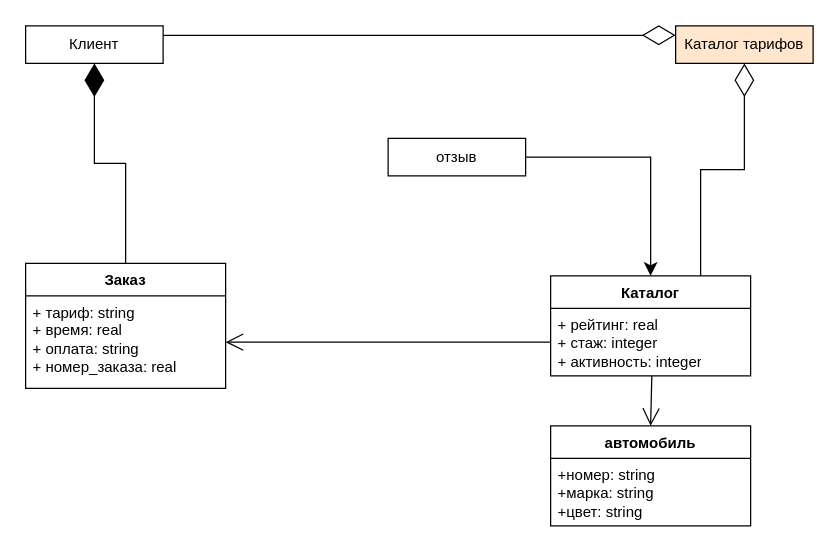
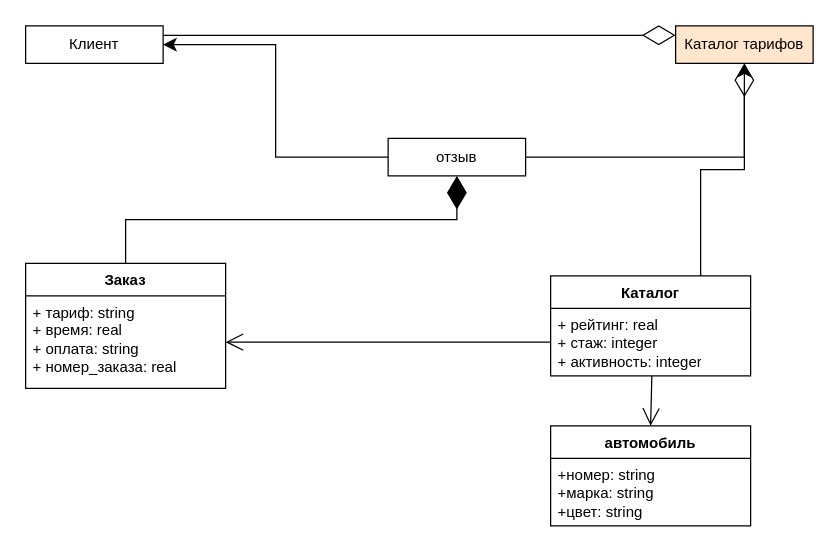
  <mxCell id="0" />
  <mxCell id="1" parent="0" />
  <mxCell id="2" value="Заказ" style="swimlane;fontStyle=1;align=center;verticalAlign=top;childLayout=stackLayout;horizontal=1;startSize=26;horizontalStack=0;resizeParent=1;resizeParentMax=0;resizeLast=0;collapsible=1;marginBottom=0;whiteSpace=wrap;html=1;" parent="1" vertex="1"><mxGeometry x="20" y="210" width="160" height="100" as="geometry" /></mxCell>
  <mxCell id="3" value="+ тариф: string&lt;div&gt;+ время: real&lt;/div&gt;&lt;div&gt;+ оплата: string&lt;/div&gt;&lt;div&gt;+ номер_заказа: real&lt;/div&gt;" style="text;strokeColor=none;fillColor=none;align=left;verticalAlign=top;spacingLeft=4;spacingRight=4;overflow=hidden;rotatable=0;points=[[0,0.5],[1,0.5]];portConstraint=eastwest;whiteSpace=wrap;html=1;" parent="2" vertex="1"><mxGeometry y="26" width="160" height="74" as="geometry" /></mxCell>
  <mxCell id="4" value="Клиент" style="html=1;whiteSpace=wrap;" parent="1" vertex="1"><mxGeometry x="20" y="20" width="110" height="30" as="geometry" /></mxCell>
  <mxCell id="5" value="Каталог тарифов" style="html=1;whiteSpace=wrap;fillColor=#ffe6cc;" parent="1" vertex="1"><mxGeometry x="540" y="20" width="110" height="30" as="geometry" /></mxCell>
- <mxCell id="7" style="edgeStyle=orthogonalEdgeStyle;rounded=0;orthogonalLoop=1;jettySize=auto;html=1;exitX=1;exitY=0.5;exitDx=0;exitDy=0;entryX=0.5;entryY=0;entryDx=0;entryDy=0;fontSize=12;startSize=8;endSize=8;" parent="1" source="8" target="9" edge="1"><mxGeometry relative="1" as="geometry" /></mxCell>
+ <mxCell id="6" style="edgeStyle=orthogonalEdgeStyle;rounded=0;orthogonalLoop=1;jettySize=auto;html=1;exitX=0;exitY=0.5;exitDx=0;exitDy=0;entryX=1;entryY=0.5;entryDx=0;entryDy=0;fontSize=12;startSize=8;endSize=8;" parent="1" source="8" target="4" edge="1"><mxGeometry relative="1" as="geometry" /></mxCell>
+ <mxCell id="7" style="edgeStyle=orthogonalEdgeStyle;rounded=0;orthogonalLoop=1;jettySize=auto;html=1;exitX=1;exitY=0.5;exitDx=0;exitDy=0;fontSize=12;startSize=8;endSize=8;" parent="1" source="8" target="5" edge="1"><mxGeometry relative="1" as="geometry" /></mxCell>
  <mxCell id="8" value="отзыв" style="html=1;whiteSpace=wrap;" parent="1" vertex="1"><mxGeometry x="310" y="110" width="110" height="30" as="geometry" /></mxCell>
  <mxCell id="9" value="Каталог" style="swimlane;fontStyle=1;align=center;verticalAlign=top;childLayout=stackLayout;horizontal=1;startSize=26;horizontalStack=0;resizeParent=1;resizeParentMax=0;resizeLast=0;collapsible=1;marginBottom=0;whiteSpace=wrap;html=1;" parent="1" vertex="1"><mxGeometry x="440" y="220" width="160" height="80" as="geometry" /></mxCell>
  <mxCell id="10" value="+ рейтинг: real&lt;div&gt;+ стаж: integer&lt;/div&gt;&lt;div&gt;+ активность: integer&lt;/div&gt;" style="text;strokeColor=none;fillColor=none;align=left;verticalAlign=top;spacingLeft=4;spacingRight=4;overflow=hidden;rotatable=0;points=[[0,0.5],[1,0.5]];portConstraint=eastwest;whiteSpace=wrap;html=1;" parent="9" vertex="1"><mxGeometry y="26" width="160" height="54" as="geometry" /></mxCell>
  <mxCell id="11" value="автомобиль" style="swimlane;fontStyle=1;align=center;verticalAlign=top;childLayout=stackLayout;horizontal=1;startSize=26;horizontalStack=0;resizeParent=1;resizeParentMax=0;resizeLast=0;collapsible=1;marginBottom=0;whiteSpace=wrap;html=1;" parent="1" vertex="1"><mxGeometry x="440" y="340" width="160" height="80" as="geometry" /></mxCell>
  <mxCell id="12" value="+номер: string&lt;div&gt;+марка: string&lt;/div&gt;&lt;div&gt;+цвет: string&lt;/div&gt;" style="text;strokeColor=none;fillColor=none;align=left;verticalAlign=top;spacingLeft=4;spacingRight=4;overflow=hidden;rotatable=0;points=[[0,0.5],[1,0.5]];portConstraint=eastwest;whiteSpace=wrap;html=1;" parent="11" vertex="1"><mxGeometry y="26" width="160" height="54" as="geometry" /></mxCell>
  <mxCell id="13" value="" style="endArrow=open;endFill=1;endSize=12;html=1;rounded=0;fontSize=12;curved=1;exitX=0.506;exitY=1;exitDx=0;exitDy=0;exitPerimeter=0;entryX=0.5;entryY=0;entryDx=0;entryDy=0;" parent="1" source="10" target="11" edge="1"><mxGeometry width="160" relative="1" as="geometry"><mxPoint x="270" y="370" as="sourcePoint" /><mxPoint x="430" y="370" as="targetPoint" /></mxGeometry></mxCell>
  <mxCell id="14" value="" style="endArrow=open;endFill=1;endSize=12;html=1;rounded=0;fontSize=12;curved=1;exitX=0;exitY=0.5;exitDx=0;exitDy=0;entryX=1;entryY=0.5;entryDx=0;entryDy=0;" parent="1" source="10" target="3" edge="1"><mxGeometry width="160" relative="1" as="geometry"><mxPoint x="270" y="370" as="sourcePoint" /><mxPoint x="250" y="270" as="targetPoint" /></mxGeometry></mxCell>
  <mxCell id="15" value="" style="endArrow=diamondThin;endFill=0;endSize=24;html=1;rounded=0;fontSize=12;exitX=0.75;exitY=0;exitDx=0;exitDy=0;edgeStyle=orthogonalEdgeStyle;entryX=0.5;entryY=1;entryDx=0;entryDy=0;" parent="1" source="9" target="5" edge="1"><mxGeometry width="160" relative="1" as="geometry"><mxPoint x="580" y="195" as="sourcePoint" /><mxPoint x="700" y="-10" as="targetPoint" /></mxGeometry></mxCell>
- <mxCell id="16" value="" style="endArrow=diamondThin;endFill=1;endSize=24;html=1;rounded=0;fontSize=12;entryX=0.5;entryY=1;entryDx=0;entryDy=0;exitX=0.5;exitY=0;exitDx=0;exitDy=0;edgeStyle=orthogonalEdgeStyle;" parent="1" source="2" target="4" edge="1"><mxGeometry width="160" relative="1" as="geometry"><mxPoint x="320" y="170" as="sourcePoint" /><mxPoint x="480" y="170" as="targetPoint" /></mxGeometry></mxCell>
+ <mxCell id="16" value="" style="endArrow=diamondThin;endFill=1;endSize=24;html=1;rounded=0;fontSize=12;exitX=0.5;exitY=0;exitDx=0;exitDy=0;edgeStyle=orthogonalEdgeStyle;" parent="1" source="2" target="8" edge="1"><mxGeometry width="160" relative="1" as="geometry"><mxPoint x="320" y="170" as="sourcePoint" /><mxPoint x="480" y="170" as="targetPoint" /></mxGeometry></mxCell>
  <mxCell id="17" value="" style="endArrow=diamondThin;endFill=0;endSize=24;html=1;rounded=0;fontSize=12;curved=1;entryX=0;entryY=0.25;entryDx=0;entryDy=0;exitX=1;exitY=0.25;exitDx=0;exitDy=0;" parent="1" source="4" target="5" edge="1"><mxGeometry width="160" relative="1" as="geometry"><mxPoint x="140" y="28" as="sourcePoint" /><mxPoint x="560" y="27.5" as="targetPoint" /></mxGeometry></mxCell>
